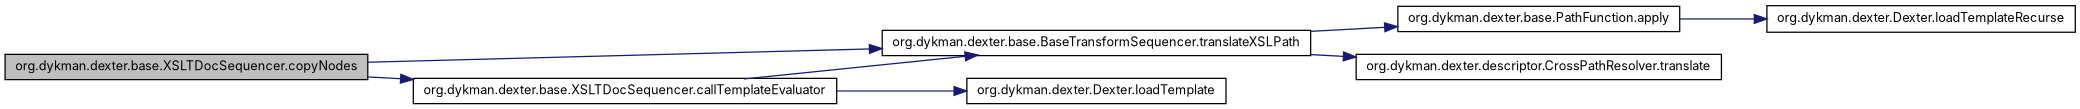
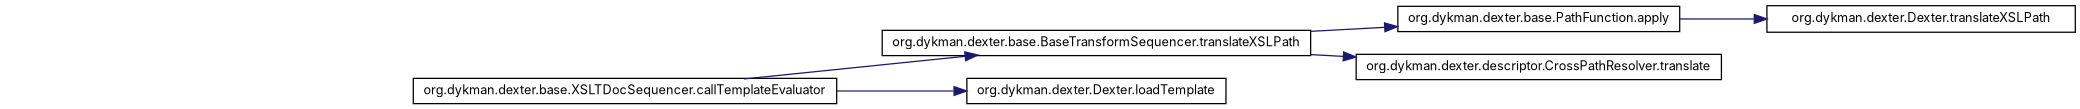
  digraph {
    fontname=Inter
    rankdir=LR
    node [color=black fontname=Inter fontsize=10 shape=record]
    edge [color=midnightblue fontname=Inter fontsize=10 labelfontname=FreeSans labelfontsize=10 style=solid]
-   n1 [fillcolor=grey75 fontcolor=black height=0.2 label="org.dykman.dexter.base.XSLTDocSequencer.copyNodes" style=filled width=0.4]
    n2 [height=0.2 label="org.dykman.dexter.base.XSLTDocSequencer.callTemplateEvaluator" width=0.4]
    n3 [height=0.2 label="org.dykman.dexter.base.BaseTransformSequencer.translateXSLPath" width=0.4]
    n4 [height=0.2 label="org.dykman.dexter.Dexter.loadTemplate" width=0.4]
    n5 [height=0.2 label="org.dykman.dexter.base.PathFunction.apply" width=0.4]
    n6 [height=0.2 label="org.dykman.dexter.descriptor.CrossPathResolver.translate" width=0.4]
-   n7 [height=0.2 label="org.dykman.dexter.Dexter.loadTemplateRecurse" width=0.4]
-   n1 -> n2
-   n1 -> n3
+   n7 [height=0.2 label="org.dykman.dexter.Dexter.translateXSLPath" width=0.4]
    n2 -> n3
    n2 -> n4
    n3 -> n5
    n3 -> n6
    n5 -> n7
  }
